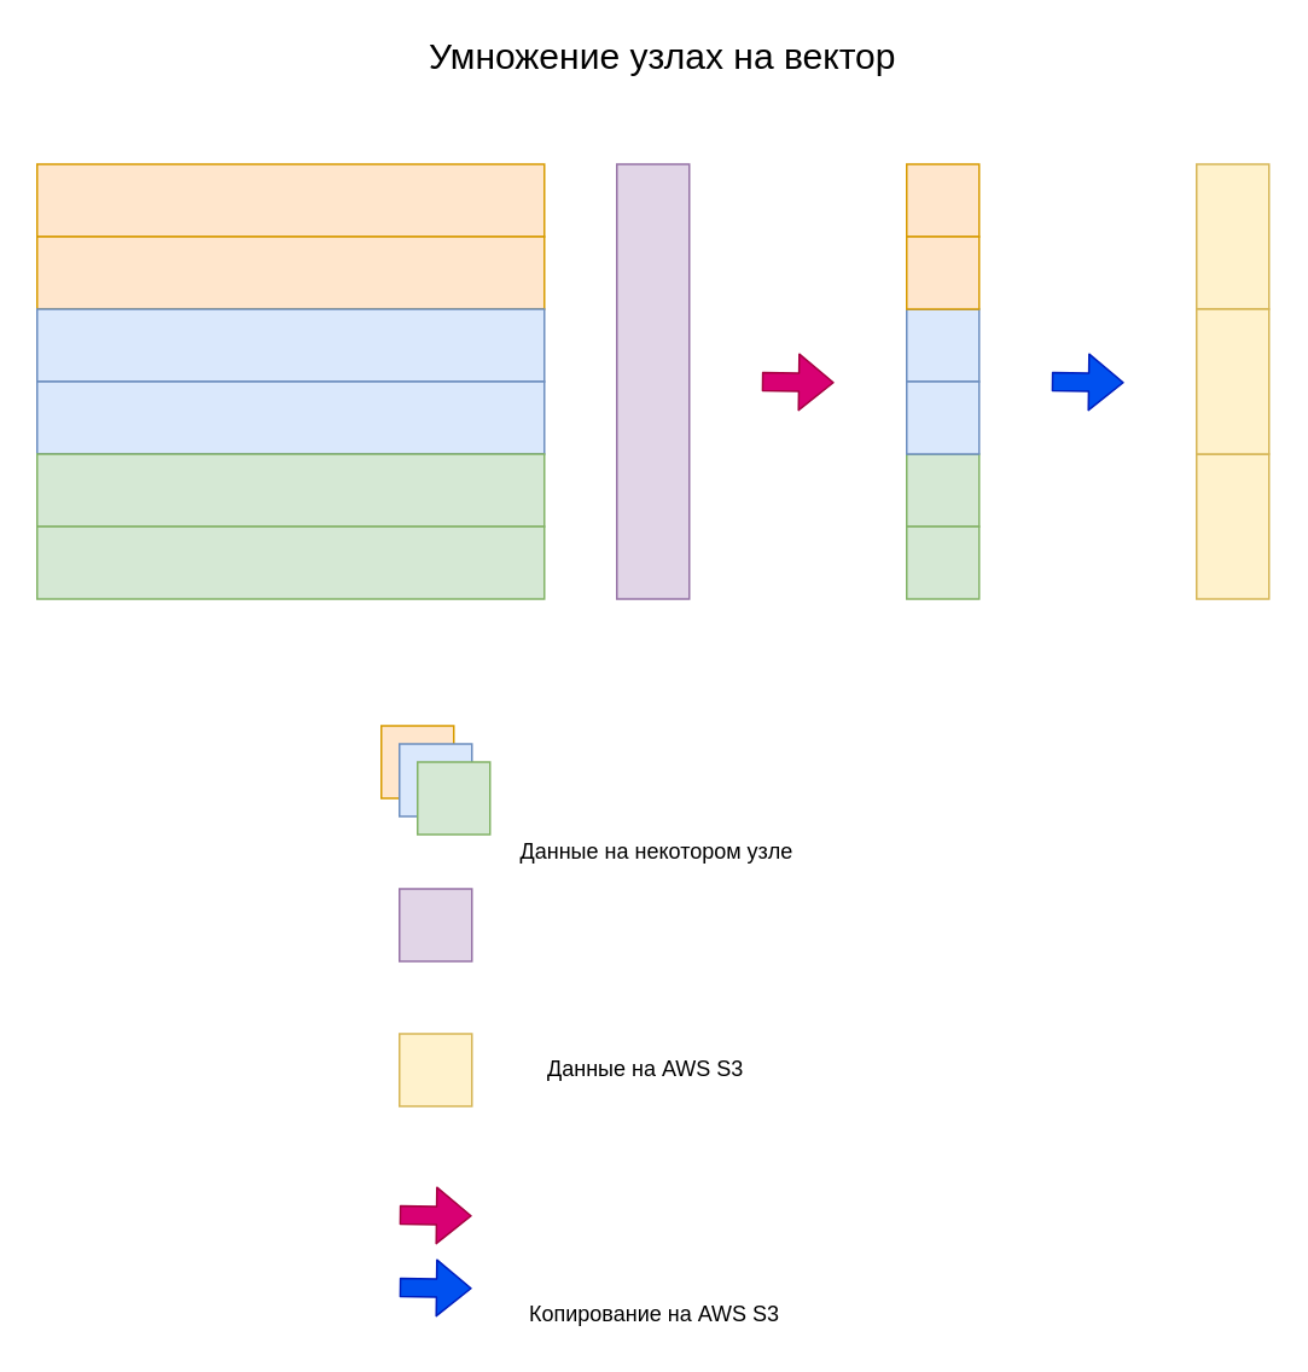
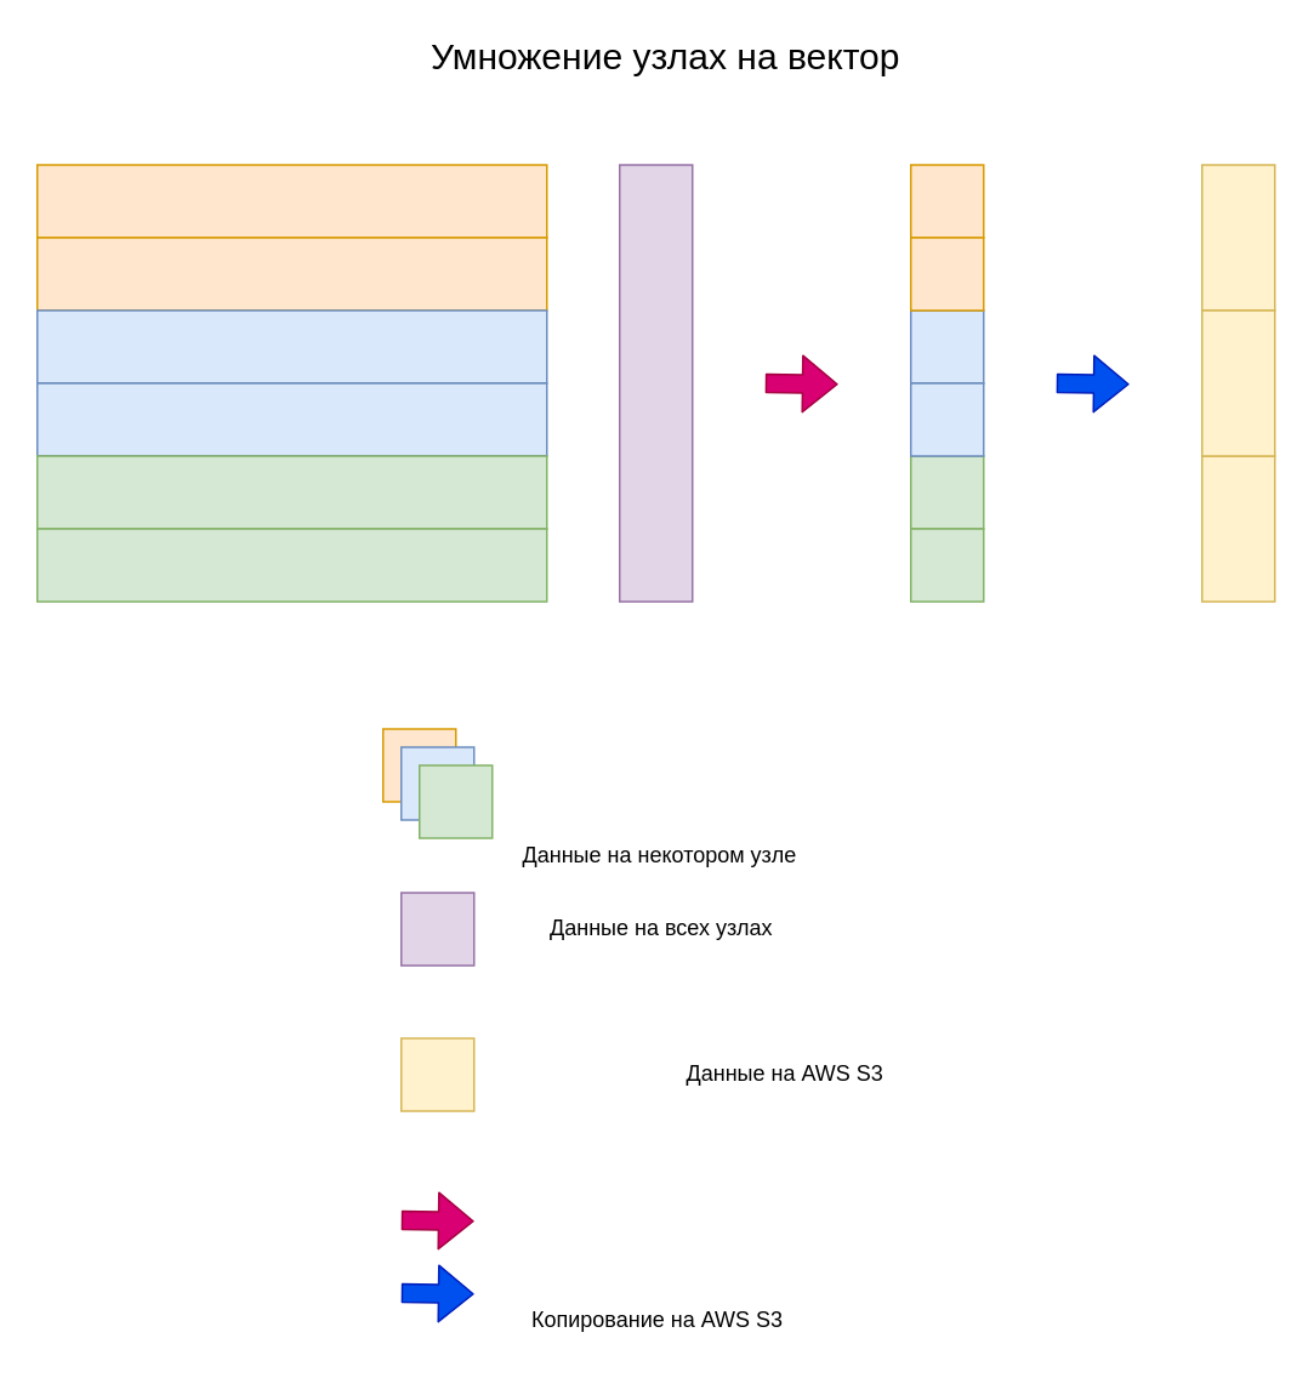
  <mxCell id="0" />
  <mxCell id="1" parent="0" />
  <mxCell id="2" value="" style="rounded=0;whiteSpace=wrap;html=1;fillColor=#e1d5e7;strokeColor=#9673a6;" vertex="1" parent="1"><mxGeometry x="340" y="90" width="40" height="240" as="geometry" /></mxCell>
  <mxCell id="3" value="" style="shape=flexArrow;endArrow=classic;html=1;fillColor=#d80073;strokeColor=#A50040;" edge="1" parent="1"><mxGeometry width="50" height="50" relative="1" as="geometry"><mxPoint x="420" y="210" as="sourcePoint" /><mxPoint x="460" y="210.5" as="targetPoint" /></mxGeometry></mxCell>
  <mxCell id="4" value="" style="rounded=0;whiteSpace=wrap;html=1;fillColor=#ffe6cc;strokeColor=#d79b00;" vertex="1" parent="1"><mxGeometry x="500" y="90" width="40" height="40" as="geometry" /></mxCell>
  <mxCell id="5" value="&lt;font style=&quot;font-size: 20px&quot;&gt;Умножение узлах на вектор&lt;/font&gt;" style="text;html=1;align=center;verticalAlign=middle;resizable=0;points=[];autosize=1;" vertex="1" parent="1"><mxGeometry x="215" y="20" width="300" height="20" as="geometry" /></mxCell>
  <mxCell id="6" value="" style="rounded=0;whiteSpace=wrap;html=1;fillColor=#ffe6cc;strokeColor=#d79b00;" vertex="1" parent="1"><mxGeometry x="20" y="90" width="280" height="40" as="geometry" /></mxCell>
  <mxCell id="7" value="" style="rounded=0;whiteSpace=wrap;html=1;fillColor=#ffe6cc;strokeColor=#d79b00;" vertex="1" parent="1"><mxGeometry x="20" y="130" width="280" height="40" as="geometry" /></mxCell>
  <mxCell id="8" value="" style="rounded=0;whiteSpace=wrap;html=1;fillColor=#dae8fc;strokeColor=#6c8ebf;" vertex="1" parent="1"><mxGeometry x="20" y="170" width="280" height="40" as="geometry" /></mxCell>
  <mxCell id="9" value="" style="rounded=0;whiteSpace=wrap;html=1;fillColor=#dae8fc;strokeColor=#6c8ebf;" vertex="1" parent="1"><mxGeometry x="20" y="210" width="280" height="40" as="geometry" /></mxCell>
  <mxCell id="10" value="" style="rounded=0;whiteSpace=wrap;html=1;fillColor=#d5e8d4;strokeColor=#82b366;" vertex="1" parent="1"><mxGeometry x="20" y="250" width="280" height="40" as="geometry" /></mxCell>
  <mxCell id="11" value="" style="rounded=0;whiteSpace=wrap;html=1;fillColor=#d5e8d4;strokeColor=#82b366;" vertex="1" parent="1"><mxGeometry x="20" y="290" width="280" height="40" as="geometry" /></mxCell>
  <mxCell id="12" value="" style="rounded=0;whiteSpace=wrap;html=1;fillColor=#dae8fc;strokeColor=#6c8ebf;" vertex="1" parent="1"><mxGeometry x="500" y="170" width="40" height="40" as="geometry" /></mxCell>
  <mxCell id="13" value="" style="rounded=0;whiteSpace=wrap;html=1;fillColor=#d5e8d4;strokeColor=#82b366;" vertex="1" parent="1"><mxGeometry x="500" y="250" width="40" height="40" as="geometry" /></mxCell>
  <mxCell id="14" value="" style="rounded=0;whiteSpace=wrap;html=1;fillColor=#d5e8d4;strokeColor=#82b366;" vertex="1" parent="1"><mxGeometry x="500" y="290" width="40" height="40" as="geometry" /></mxCell>
  <mxCell id="15" value="" style="rounded=0;whiteSpace=wrap;html=1;fillColor=#dae8fc;strokeColor=#6c8ebf;" vertex="1" parent="1"><mxGeometry x="500" y="210" width="40" height="40" as="geometry" /></mxCell>
  <mxCell id="16" value="" style="rounded=0;whiteSpace=wrap;html=1;fillColor=#ffe6cc;strokeColor=#d79b00;" vertex="1" parent="1"><mxGeometry x="500" y="130" width="40" height="40" as="geometry" /></mxCell>
  <mxCell id="17" value="" style="rounded=0;whiteSpace=wrap;html=1;fillColor=#ffe6cc;strokeColor=#d79b00;" vertex="1" parent="1"><mxGeometry x="210" y="400" width="40" height="40" as="geometry" /></mxCell>
  <mxCell id="18" value="Данные на некотором узле" style="text;html=1;align=left;verticalAlign=middle;resizable=0;points=[];autosize=1;" vertex="1" parent="1"><mxGeometry x="285" y="460" width="170" height="20" as="geometry" /></mxCell>
  <mxCell id="19" value="" style="rounded=0;whiteSpace=wrap;html=1;fillColor=#dae8fc;strokeColor=#6c8ebf;" vertex="1" parent="1"><mxGeometry x="220" y="410" width="40" height="40" as="geometry" /></mxCell>
  <mxCell id="20" value="" style="rounded=0;whiteSpace=wrap;html=1;fillColor=#d5e8d4;strokeColor=#82b366;" vertex="1" parent="1"><mxGeometry x="230" y="420" width="40" height="40" as="geometry" /></mxCell>
  <mxCell id="21" value="" style="rounded=0;whiteSpace=wrap;html=1;fillColor=#e1d5e7;strokeColor=#9673a6;" vertex="1" parent="1"><mxGeometry x="220" y="490" width="40" height="40" as="geometry" /></mxCell>
+ <mxCell id="22" value="Данные на всех узлах" style="text;html=1;align=left;verticalAlign=middle;resizable=0;points=[];autosize=1;" vertex="1" parent="1"><mxGeometry x="300" y="500" width="140" height="20" as="geometry" /></mxCell>
  <mxCell id="23" value="" style="shape=flexArrow;endArrow=classic;html=1;fillColor=#d80073;strokeColor=#A50040;" edge="1" parent="1"><mxGeometry width="50" height="50" relative="1" as="geometry"><mxPoint x="220" y="670" as="sourcePoint" /><mxPoint x="260" y="670.5" as="targetPoint" /></mxGeometry></mxCell>
  <mxCell id="24" value="" style="shape=flexArrow;endArrow=classic;html=1;strokeColor=none;" edge="1" parent="1"><mxGeometry width="50" height="50" relative="1" as="geometry"><mxPoint x="580" y="209" as="sourcePoint" /><mxPoint x="620" y="209.5" as="targetPoint" /></mxGeometry></mxCell>
  <mxCell id="25" value="" style="shape=flexArrow;endArrow=classic;html=1;fillColor=#0050ef;strokeColor=#001DBC;" edge="1" parent="1"><mxGeometry width="50" height="50" relative="1" as="geometry"><mxPoint x="580" y="210" as="sourcePoint" /><mxPoint x="620" y="210.5" as="targetPoint" /></mxGeometry></mxCell>
  <mxCell id="26" value="" style="rounded=0;whiteSpace=wrap;html=1;fillColor=#fff2cc;strokeColor=#d6b656;" vertex="1" parent="1"><mxGeometry x="660" y="90" width="40" height="80" as="geometry" /></mxCell>
  <mxCell id="27" value="" style="rounded=0;whiteSpace=wrap;html=1;fillColor=#fff2cc;strokeColor=#d6b656;" vertex="1" parent="1"><mxGeometry x="660" y="250" width="40" height="80" as="geometry" /></mxCell>
  <mxCell id="28" value="" style="rounded=0;whiteSpace=wrap;html=1;fillColor=#fff2cc;strokeColor=#d6b656;" vertex="1" parent="1"><mxGeometry x="660" y="170" width="40" height="80" as="geometry" /></mxCell>
  <mxCell id="29" value="" style="shape=flexArrow;endArrow=classic;html=1;fillColor=#0050ef;strokeColor=#001DBC;" edge="1" parent="1"><mxGeometry width="50" height="50" relative="1" as="geometry"><mxPoint x="220" y="710" as="sourcePoint" /><mxPoint x="260" y="710.5" as="targetPoint" /></mxGeometry></mxCell>
  <mxCell id="30" value="Копирование на AWS S3" style="text;html=1;align=left;verticalAlign=middle;resizable=0;points=[];autosize=1;" vertex="1" parent="1"><mxGeometry x="290" y="715" width="150" height="20" as="geometry" /></mxCell>
  <mxCell id="31" value="" style="rounded=0;whiteSpace=wrap;html=1;fillColor=#fff2cc;strokeColor=#d6b656;" vertex="1" parent="1"><mxGeometry x="220" y="570" width="40" height="40" as="geometry" /></mxCell>
- <mxCell id="32" value="Данные на AWS S3" style="text;html=1;align=left;verticalAlign=middle;resizable=0;points=[];autosize=1;" vertex="1" parent="1"><mxGeometry x="300" y="580" width="120" height="20" as="geometry" /></mxCell>
+ <mxCell id="32" value="Данные на AWS S3" style="text;html=1;align=left;verticalAlign=middle;resizable=0;points=[];autosize=1;" vertex="1" parent="1"><mxGeometry x="375" y="580" width="120" height="20" as="geometry" /></mxCell>
